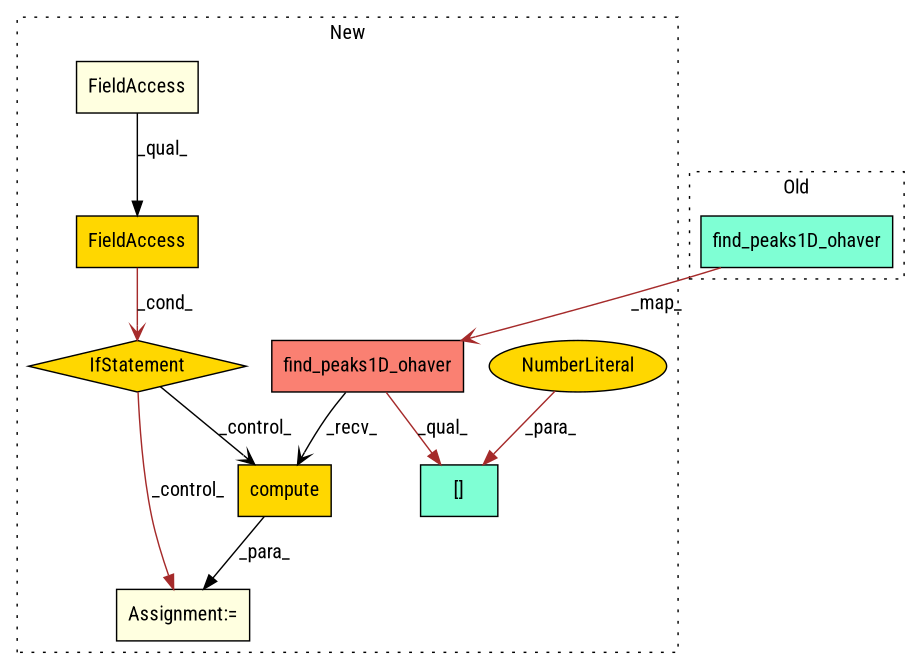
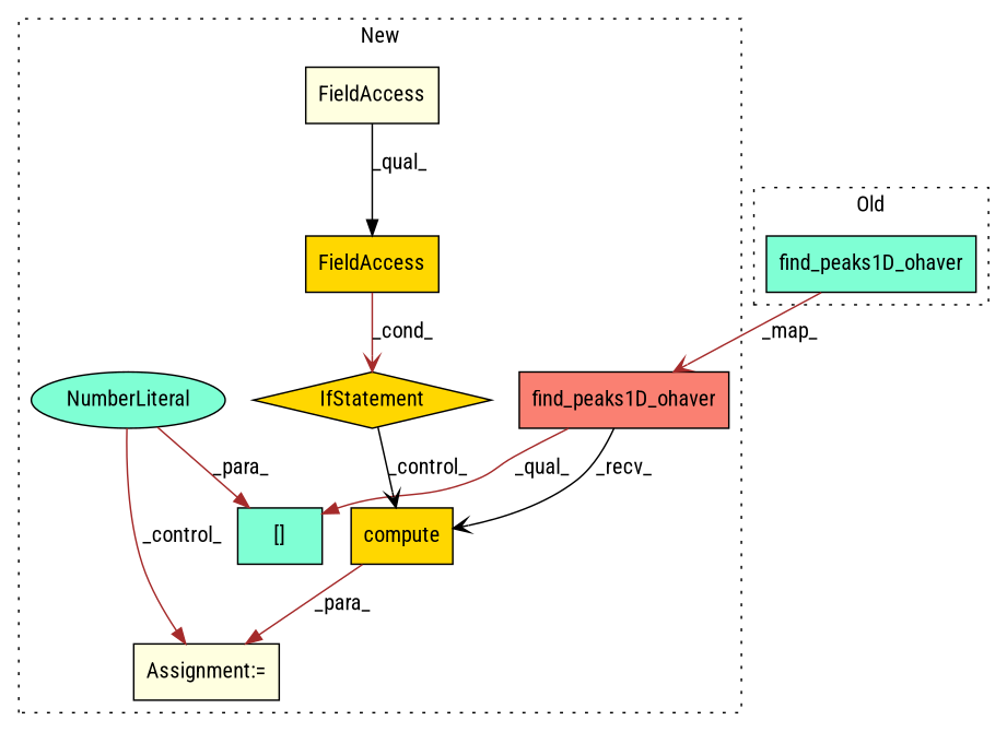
  digraph {
    fontname="Roboto Condensed"
    node [a=32 fillcolor=gold fontname="Roboto Condensed" l="20,1" s=5828 shape=box style=filled]
    edge [arrowhead=normal color=brown fontname="Roboto Condensed"]
    n1 [fillcolor=salmon label=find_peaks1D_ohaver s="5791,5812"]
    n2 [l=9 label=compute s=5869]
    n3 [a=2 fillcolor=aquamarine l="35,1" label="[]" s="5779,5815"]
-   n4 [a=34 l=1 label=NumberLiteral s=5814 shape=ellipse]
+   n4 [a=34 fillcolor=aquamarine l=1 label=NumberLiteral s=5814 shape=ellipse]
    n5 [a=22 l=17 label=FieldAccess]
    n6 [a=22 fillcolor=lightyellow l=11 label=FieldAccess]
    n7 [a=25 l="4,2" label=IfStatement s="5824,5845" shape=diamond]
    n8 [a=7 fillcolor=lightyellow l=1 label="Assignment:=" s=5862]
    n9 [fillcolor=aquamarine label=find_peaks1D_ohaver s="5471,5492"]
    subgraph cluster_1 {
      label=New
      style=dotted
      n1
      n2
      n3
      n4
      n5
      n6
      n7
      n8
    }
    subgraph cluster_2 {
      label=Old
      style=dotted
      n9
    }
    n1 -> n2 [arrowhead=vee color=black label=_recv_]
    n1 -> n3 [label=_qual_]
-   n2 -> n8 [color=black label=_para_]
+   n2 -> n8 [label=_para_]
    n4 -> n3 [label=_para_]
    n5 -> n7 [arrowhead=vee label=_cond_]
    n6 -> n5 [color=black label=_qual_]
    n7 -> n2 [arrowhead=vee color=black label=_control_]
-   n7 -> n8 [label=_control_]
+   n4 -> n8 [label=_control_]
    n9 -> n1 [arrowhead=vee label=_map_]
  }
